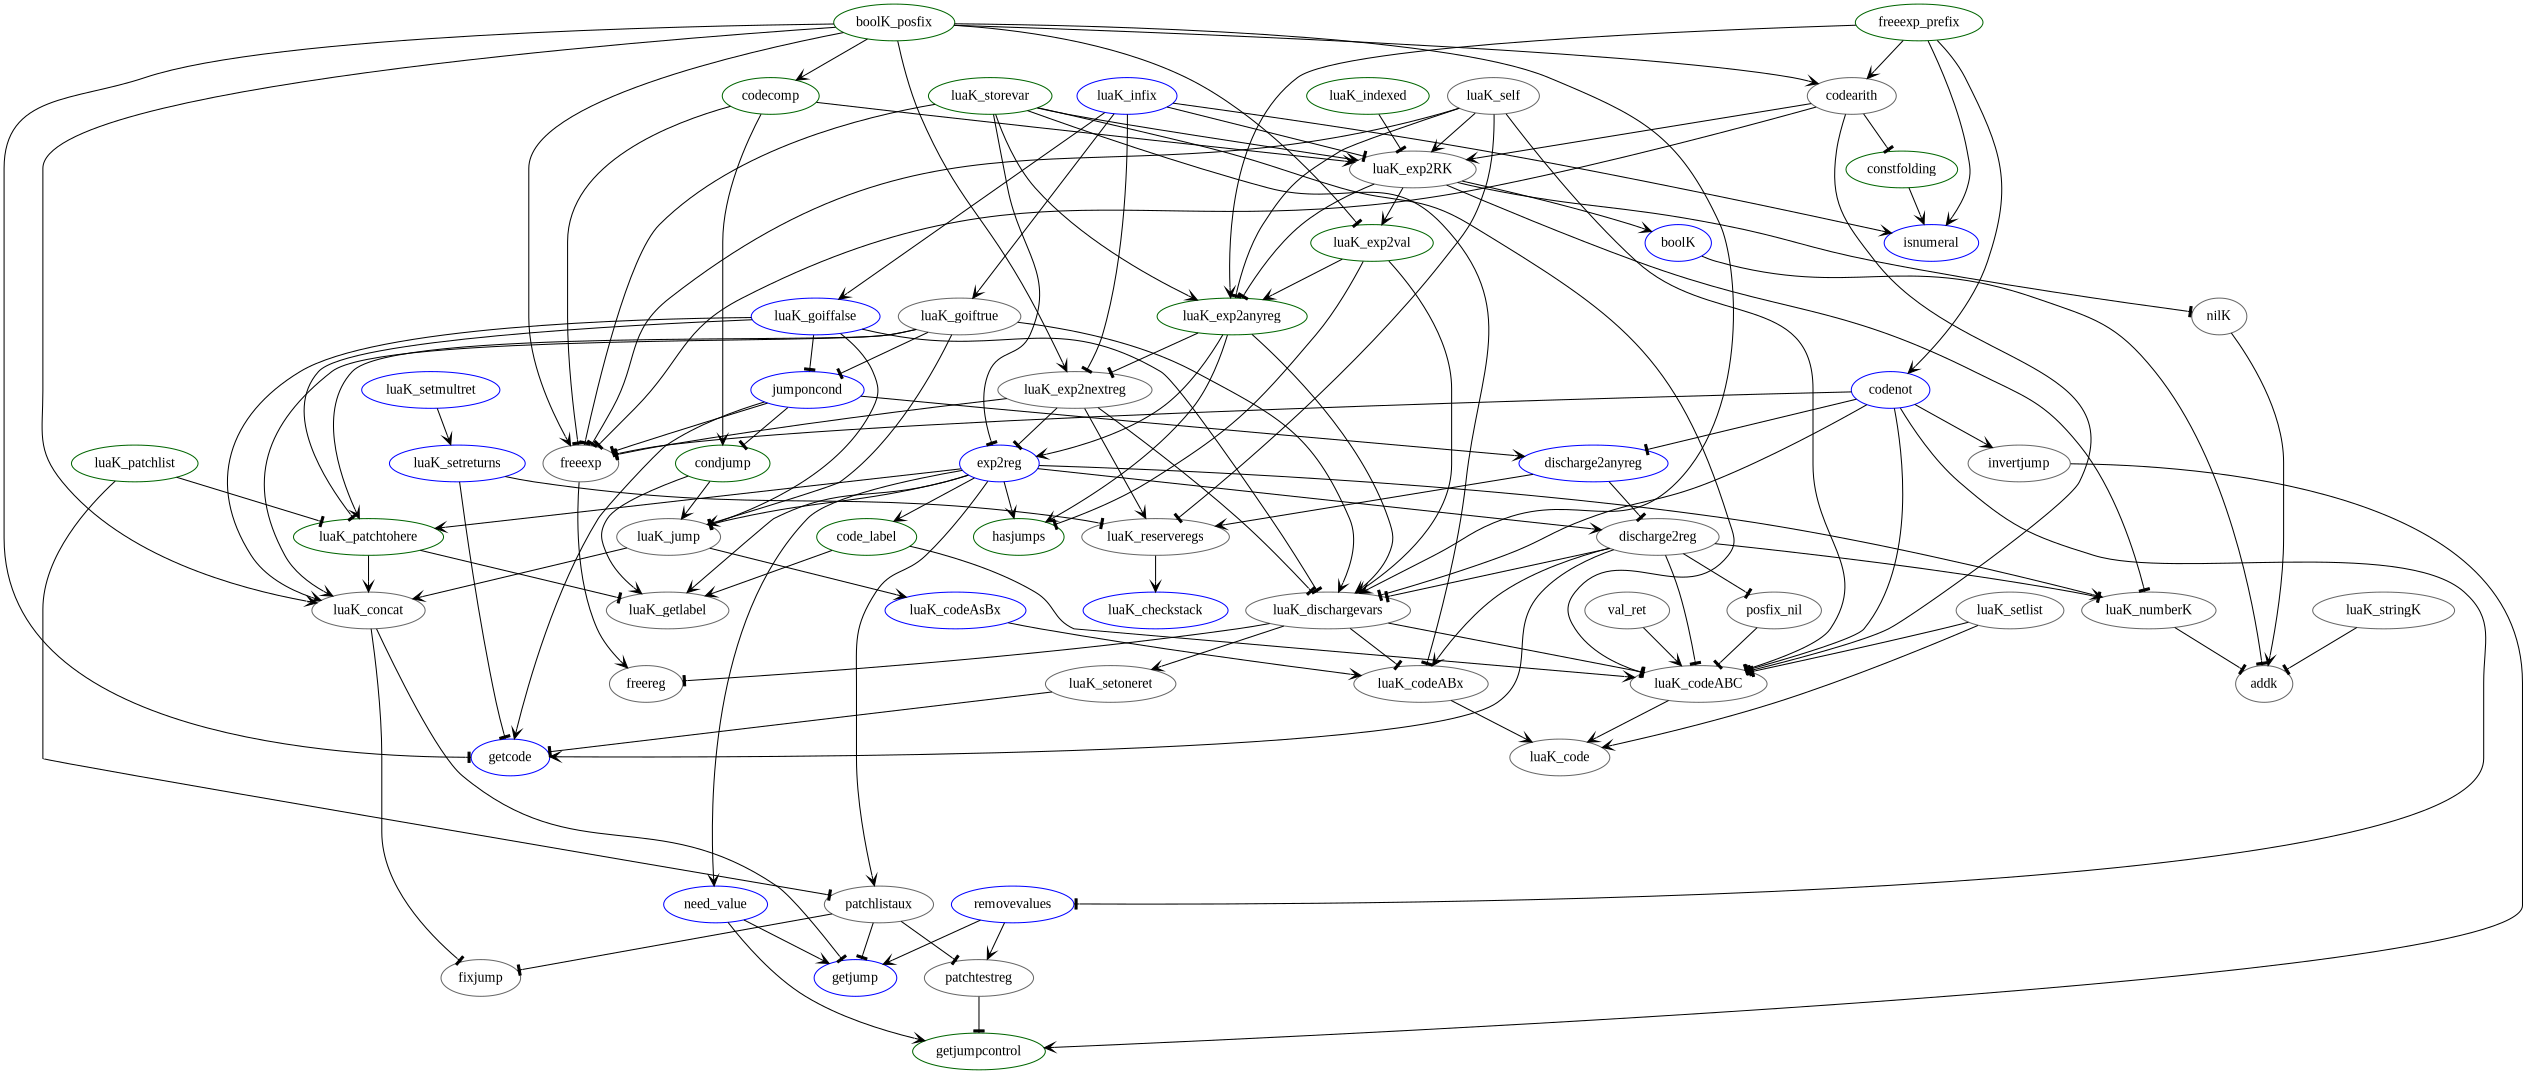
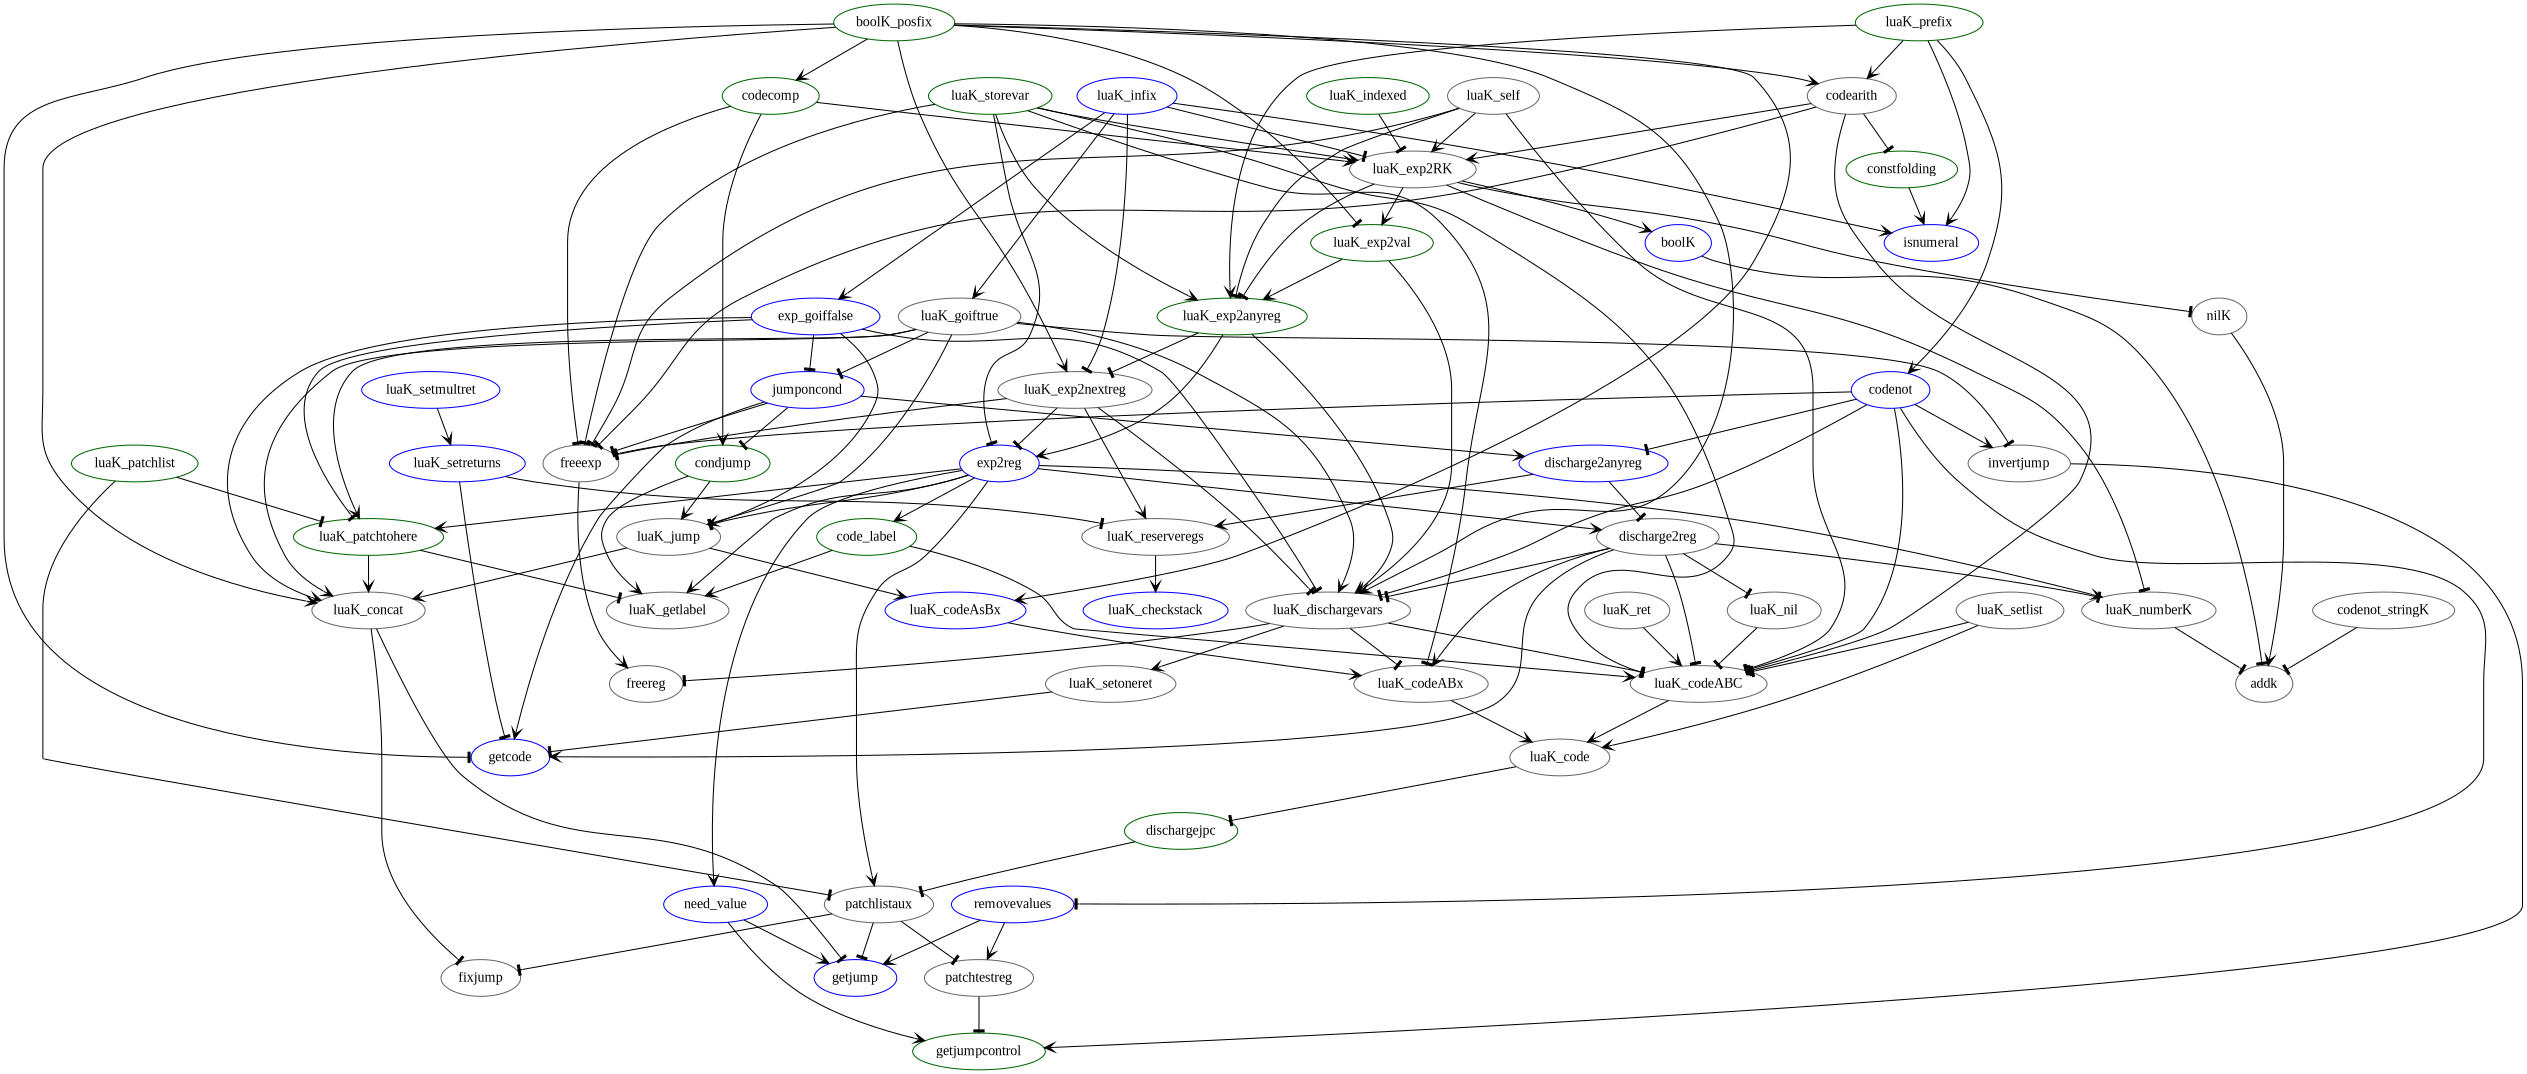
  digraph {
    fontname="Liberation Serif"
    node [color=gray40 fontname="Liberation Serif"]
    edge [arrowhead=vee fontname="Liberation Serif"]
    luaK_codeAsBx [color=blue]
    luaK_codeABx
    luaK_code
+   dischargejpc [color=darkgreen]
    luaK_storevar [color=darkgreen]
    luaK_codeABC
    luaK_exp2RK
    luaK_exp2anyreg [color=darkgreen]
    exp2reg [color=blue]
    freeexp
    luaK_numberK
    luaK_exp2val [color=darkgreen]
    nilK
    boolK [color=blue]
    luaK_dischargevars
    luaK_exp2nextreg
-   hasjumps [color=darkgreen]
    discharge2reg
    code_label [color=darkgreen]
    luaK_getlabel
    luaK_jump
    luaK_patchtohere [color=darkgreen]
    patchlistaux
    need_value [color=blue]
    freereg
-   luaK_nil [label=posfix_nil]
+   luaK_nil
    getcode [color=blue]
    luaK_setoneret
    addk
    luaK_setlist
    codearith
    constfolding [color=darkgreen]
    isnumeral [color=blue]
    codenot [color=blue]
    invertjump
    discharge2anyreg [color=blue]
    removevalues [color=blue]
    getjumpcontrol [color=darkgreen]
    luaK_reserveregs
    getjump [color=blue]
    patchtestreg
    luaK_self
    luaK_checkstack [color=blue]
    condjump [color=darkgreen]
    luaK_concat
-   luaK_ret [label=val_ret]
+   luaK_ret
    n47 [color=darkgreen label=boolK_posfix]
    codecomp [color=darkgreen]
    fixjump
-   luaK_prefix [color=darkgreen label=freeexp_prefix]
+   luaK_prefix [color=darkgreen]
    luaK_infix [color=blue]
-   luaK_goiffalse [color=blue]
+   luaK_goiffalse [color=blue label=exp_goiffalse]
    luaK_goiftrue
    jumponcond [color=blue]
    luaK_indexed [color=darkgreen]
    luaK_setmultret [color=blue]
    luaK_setreturns [color=blue]
-   luaK_stringK
+   luaK_stringK [label=codenot_stringK]
    luaK_patchlist [color=darkgreen]
    luaK_codeAsBx -> luaK_codeABx
    luaK_codeABx -> luaK_code
+   luaK_code -> dischargejpc [arrowhead=tee]
+   dischargejpc -> patchlistaux [arrowhead=tee]
    luaK_storevar -> luaK_codeABx [arrowhead=tee]
    luaK_storevar -> luaK_codeABC [arrowhead=tee]
    luaK_storevar -> luaK_exp2RK
    luaK_storevar -> luaK_exp2anyreg
    luaK_storevar -> exp2reg [arrowhead=tee]
    luaK_storevar -> freeexp [arrowhead=tee]
    luaK_codeABC -> luaK_code
    luaK_exp2RK -> luaK_exp2anyreg [arrowhead=tee]
    luaK_exp2RK -> luaK_numberK [arrowhead=tee]
    luaK_exp2RK -> luaK_exp2val
    luaK_exp2RK -> nilK [arrowhead=tee]
    luaK_exp2RK -> boolK
    luaK_exp2anyreg -> exp2reg
    luaK_exp2anyreg -> luaK_dischargevars
    luaK_exp2anyreg -> luaK_exp2nextreg [arrowhead=tee]
-   luaK_exp2anyreg -> hasjumps
    exp2reg -> luaK_numberK
-   exp2reg -> hasjumps
    exp2reg -> discharge2reg
    exp2reg -> code_label
    exp2reg -> luaK_getlabel
    exp2reg -> luaK_jump [arrowhead=tee]
    exp2reg -> luaK_patchtohere
    exp2reg -> patchlistaux
    exp2reg -> need_value
    freeexp -> freereg
    luaK_numberK -> addk [arrowhead=tee]
    luaK_exp2val -> luaK_exp2anyreg
    luaK_exp2val -> luaK_dischargevars
-   luaK_exp2val -> hasjumps [arrowhead=tee]
    nilK -> addk
    boolK -> addk [arrowhead=tee]
    luaK_dischargevars -> luaK_codeABx [arrowhead=tee]
    luaK_dischargevars -> luaK_codeABC [arrowhead=tee]
    luaK_dischargevars -> freereg [arrowhead=tee]
    luaK_dischargevars -> luaK_setoneret
    luaK_exp2nextreg -> exp2reg [arrowhead=tee]
    luaK_exp2nextreg -> freeexp [arrowhead=tee]
    luaK_exp2nextreg -> luaK_dischargevars [arrowhead=tee]
    luaK_exp2nextreg -> luaK_reserveregs
    discharge2reg -> luaK_codeABx
    discharge2reg -> luaK_codeABC [arrowhead=tee]
    discharge2reg -> luaK_numberK [arrowhead=tee]
    discharge2reg -> luaK_dischargevars [arrowhead=tee]
    discharge2reg -> luaK_nil [arrowhead=tee]
    discharge2reg -> getcode
    code_label -> luaK_codeABC
    code_label -> luaK_getlabel
    luaK_jump -> luaK_codeAsBx
    luaK_jump -> luaK_concat
    luaK_patchtohere -> luaK_getlabel [arrowhead=tee]
    luaK_patchtohere -> luaK_concat
    patchlistaux -> getjump [arrowhead=tee]
    patchlistaux -> patchtestreg [arrowhead=tee]
    patchlistaux -> fixjump [arrowhead=tee]
    need_value -> getjumpcontrol
    need_value -> getjump
    luaK_nil -> luaK_codeABC [arrowhead=tee]
    luaK_setoneret -> getcode [arrowhead=tee]
    luaK_setlist -> luaK_code
    luaK_setlist -> luaK_codeABC [arrowhead=tee]
    codearith -> luaK_codeABC [arrowhead=tee]
    codearith -> luaK_exp2RK
    codearith -> freeexp [arrowhead=tee]
    codearith -> constfolding [arrowhead=tee]
    constfolding -> isnumeral
    codenot -> luaK_codeABC [arrowhead=tee]
    codenot -> freeexp [arrowhead=tee]
    codenot -> luaK_dischargevars [arrowhead=tee]
    codenot -> invertjump
    codenot -> discharge2anyreg [arrowhead=tee]
    codenot -> removevalues [arrowhead=tee]
    invertjump -> getjumpcontrol
    discharge2anyreg -> discharge2reg [arrowhead=tee]
    discharge2anyreg -> luaK_reserveregs
    removevalues -> getjump
    removevalues -> patchtestreg
    luaK_reserveregs -> luaK_checkstack
    patchtestreg -> getjumpcontrol [arrowhead=tee]
    luaK_self -> luaK_codeABC [arrowhead=tee]
    luaK_self -> luaK_exp2RK
    luaK_self -> luaK_exp2anyreg [arrowhead=tee]
    luaK_self -> freeexp [arrowhead=tee]
-   luaK_self -> luaK_reserveregs [arrowhead=tee]
    condjump -> luaK_getlabel
    condjump -> luaK_jump
    luaK_concat -> getjump [arrowhead=tee]
    luaK_concat -> fixjump [arrowhead=tee]
    luaK_ret -> luaK_codeABC
-   n47 -> freeexp
+   n47 -> luaK_codeAsBx
    n47 -> luaK_exp2val [arrowhead=tee]
    n47 -> luaK_dischargevars
    n47 -> luaK_exp2nextreg
    n47 -> getcode [arrowhead=tee]
    n47 -> codearith
    n47 -> luaK_concat
    n47 -> codecomp
    codecomp -> luaK_exp2RK
    codecomp -> freeexp [arrowhead=tee]
    codecomp -> condjump
    luaK_prefix -> luaK_exp2anyreg
    luaK_prefix -> codearith
    luaK_prefix -> isnumeral
    luaK_prefix -> codenot
    luaK_infix -> luaK_exp2RK [arrowhead=tee]
    luaK_infix -> luaK_exp2nextreg [arrowhead=tee]
    luaK_infix -> isnumeral
    luaK_infix -> luaK_goiffalse
    luaK_infix -> luaK_goiftrue
    luaK_goiffalse -> luaK_dischargevars [arrowhead=tee]
    luaK_goiffalse -> luaK_jump [arrowhead=tee]
    luaK_goiffalse -> luaK_patchtohere [arrowhead=tee]
    luaK_goiffalse -> luaK_concat
    luaK_goiffalse -> jumponcond [arrowhead=tee]
    luaK_goiftrue -> luaK_dischargevars
    luaK_goiftrue -> luaK_jump
    luaK_goiftrue -> luaK_patchtohere
+   luaK_goiftrue -> invertjump [arrowhead=tee]
    luaK_goiftrue -> luaK_concat
    luaK_goiftrue -> jumponcond [arrowhead=tee]
    jumponcond -> freeexp [arrowhead=tee]
    jumponcond -> getcode
    jumponcond -> discharge2anyreg
    jumponcond -> condjump [arrowhead=tee]
    luaK_indexed -> luaK_exp2RK [arrowhead=tee]
    luaK_setmultret -> luaK_setreturns
    luaK_setreturns -> getcode [arrowhead=tee]
    luaK_setreturns -> luaK_reserveregs [arrowhead=tee]
    luaK_stringK -> addk [arrowhead=tee]
    luaK_patchlist -> luaK_patchtohere [arrowhead=tee]
    luaK_patchlist -> patchlistaux [arrowhead=tee]
  }
